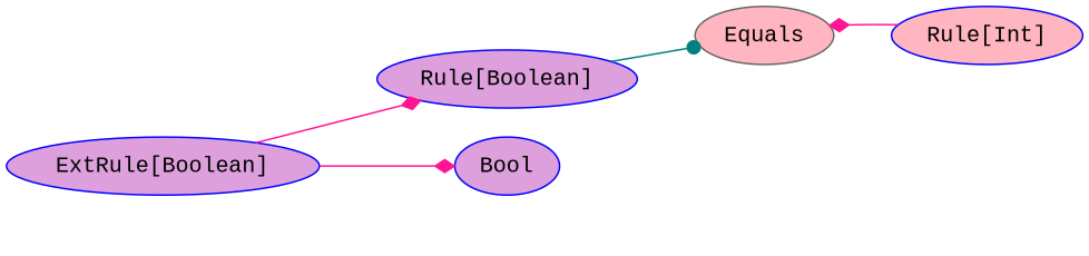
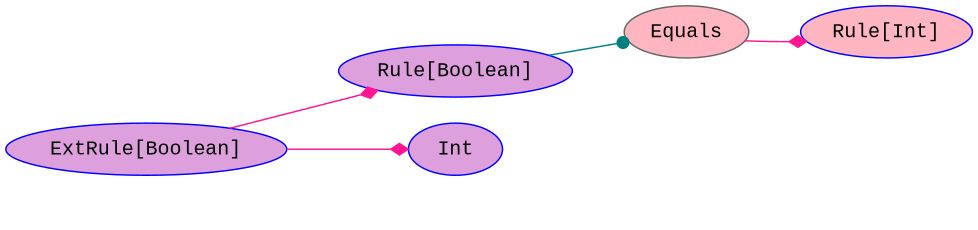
  digraph {
    fontname="Liberation Mono"
    rankdir=LR
    splines=true
    node [color=blue fillcolor=plum fontname="Liberation Mono" style=filled]
    edge [fontname="Liberation Mono"]
    n1 [label="ExtRule[Boolean]"]
    n2 [label="Rule[Boolean]"]
-   Bool
+   Bool [label=Int]
    And [style=invis color="" fillcolor=""]
    Equals [color=gray40 fillcolor=lightpink]
    n6 [fillcolor=lightpink label="Rule[Int]"]
    n1 -> n2 [arrowhead=diamond color=deeppink]
    n1 -> Bool [arrowhead=diamond color=deeppink]
    n2 -> And [style=invis]
    n2 -> Equals [arrowhead=dot color=teal]
    And -> n1 [style=invis]
    And -> n2 [style=invis]
-   n6 -> Equals [arrowhead=diamond color=deeppink]
+   Equals -> n6 [arrowhead=diamond color=deeppink]
  }
